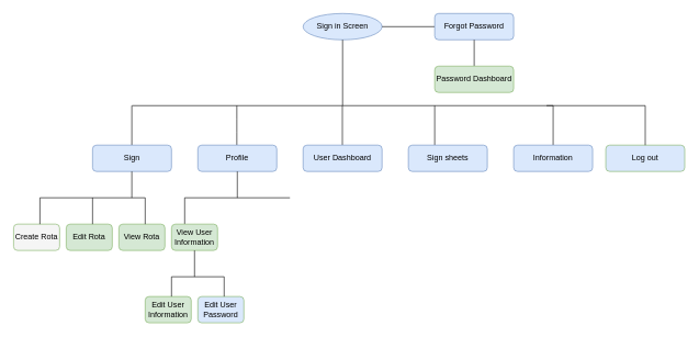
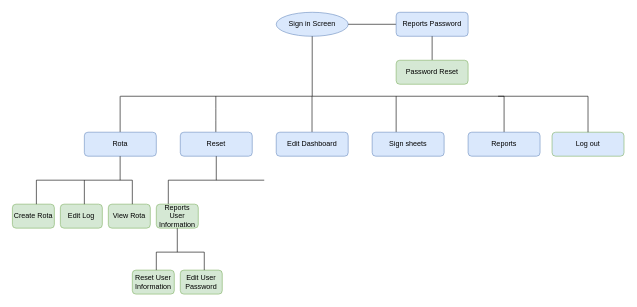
  <mxCell id="0" />
  <mxCell id="1" parent="0" />
  <mxCell id="2" value="Sign in Screen" style="ellipse;whiteSpace=wrap;html=1;fontSize=12;glass=0;strokeWidth=1;shadow=0;fillColor=#dae8fc;strokeColor=#6c8ebf;" parent="1" vertex="1"><mxGeometry x="460" y="20" width="120" height="40" as="geometry" /></mxCell>
  <mxCell id="3" value="" style="endArrow=none;html=1;exitX=1;exitY=0.5;exitDx=0;exitDy=0;" edge="1" parent="1" source="2"><mxGeometry width="50" height="50" relative="1" as="geometry"><mxPoint x="680" y="250" as="sourcePoint" /><mxPoint x="660" y="40" as="targetPoint" /></mxGeometry></mxCell>
- <mxCell id="4" value="Forgot Password" style="rounded=1;whiteSpace=wrap;html=1;fontSize=12;glass=0;strokeWidth=1;shadow=0;fillColor=#dae8fc;strokeColor=#6c8ebf;" vertex="1" parent="1"><mxGeometry x="660" y="20" width="120" height="40" as="geometry" /></mxCell>
+ <mxCell id="4" value="Reports Password" style="rounded=1;whiteSpace=wrap;html=1;fontSize=12;glass=0;strokeWidth=1;shadow=0;fillColor=#dae8fc;strokeColor=#6c8ebf;" vertex="1" parent="1"><mxGeometry x="660" y="20" width="120" height="40" as="geometry" /></mxCell>
  <mxCell id="5" value="" style="endArrow=none;html=1;entryX=0.5;entryY=1;entryDx=0;entryDy=0;" edge="1" parent="1" target="4"><mxGeometry width="50" height="50" relative="1" as="geometry"><mxPoint x="720" y="100" as="sourcePoint" /><mxPoint x="780" y="90" as="targetPoint" /></mxGeometry></mxCell>
- <mxCell id="6" value="Password Dashboard" style="rounded=1;whiteSpace=wrap;html=1;fontSize=12;glass=0;strokeWidth=1;shadow=0;fillColor=#d5e8d4;strokeColor=#82b366;" vertex="1" parent="1"><mxGeometry x="660" y="100" width="120" height="40" as="geometry" /></mxCell>
+ <mxCell id="6" value="Password Reset" style="rounded=1;whiteSpace=wrap;html=1;fontSize=12;glass=0;strokeWidth=1;shadow=0;fillColor=#d5e8d4;strokeColor=#82b366;" vertex="1" parent="1"><mxGeometry x="660" y="100" width="120" height="40" as="geometry" /></mxCell>
  <mxCell id="7" value="" style="endArrow=none;html=1;exitX=0.5;exitY=1;exitDx=0;exitDy=0;" edge="1" parent="1" source="2"><mxGeometry width="50" height="50" relative="1" as="geometry"><mxPoint x="590" y="50" as="sourcePoint" /><mxPoint x="520" y="160" as="targetPoint" /></mxGeometry></mxCell>
  <mxCell id="8" value="" style="endArrow=none;html=1;" edge="1" parent="1"><mxGeometry width="50" height="50" relative="1" as="geometry"><mxPoint x="200" y="160" as="sourcePoint" /><mxPoint x="520" y="160" as="targetPoint" /></mxGeometry></mxCell>
  <mxCell id="9" value="" style="endArrow=none;html=1;" edge="1" parent="1"><mxGeometry width="50" height="50" relative="1" as="geometry"><mxPoint x="520" y="160" as="sourcePoint" /><mxPoint x="840" y="160" as="targetPoint" /></mxGeometry></mxCell>
  <mxCell id="10" value="" style="endArrow=none;html=1;exitX=0.5;exitY=1;exitDx=0;exitDy=0;" edge="1" parent="1"><mxGeometry width="50" height="50" relative="1" as="geometry"><mxPoint x="199.66" y="160" as="sourcePoint" /><mxPoint x="199.66" y="220" as="targetPoint" /></mxGeometry></mxCell>
- <mxCell id="11" value="Sign" style="rounded=1;whiteSpace=wrap;html=1;fontSize=12;glass=0;strokeWidth=1;shadow=0;fillColor=#dae8fc;strokeColor=#6c8ebf;align=center;" vertex="1" parent="1"><mxGeometry x="140" y="220" width="120" height="40" as="geometry" /></mxCell>
+ <mxCell id="11" value="Rota" style="rounded=1;whiteSpace=wrap;html=1;fontSize=12;glass=0;strokeWidth=1;shadow=0;fillColor=#dae8fc;strokeColor=#6c8ebf;align=center;" vertex="1" parent="1"><mxGeometry x="140" y="220" width="120" height="40" as="geometry" /></mxCell>
  <mxCell id="12" value="" style="endArrow=none;html=1;" edge="1" parent="1"><mxGeometry width="50" height="50" relative="1" as="geometry"><mxPoint x="359.29" y="160" as="sourcePoint" /><mxPoint x="359.29" y="220" as="targetPoint" /><Array as="points"><mxPoint x="359.29" y="190" /></Array></mxGeometry></mxCell>
  <mxCell id="13" value="" style="endArrow=none;html=1;exitX=0.5;exitY=1;exitDx=0;exitDy=0;" edge="1" parent="1"><mxGeometry width="50" height="50" relative="1" as="geometry"><mxPoint x="519.71" y="160" as="sourcePoint" /><mxPoint x="519.71" y="220" as="targetPoint" /></mxGeometry></mxCell>
  <mxCell id="14" value="" style="endArrow=none;html=1;exitX=0.5;exitY=1;exitDx=0;exitDy=0;" edge="1" parent="1"><mxGeometry width="50" height="50" relative="1" as="geometry"><mxPoint x="660" y="160" as="sourcePoint" /><mxPoint x="660" y="220" as="targetPoint" /></mxGeometry></mxCell>
  <mxCell id="15" value="" style="endArrow=none;html=1;" edge="1" parent="1"><mxGeometry width="50" height="50" relative="1" as="geometry"><mxPoint x="840" y="160" as="sourcePoint" /><mxPoint x="840" y="220" as="targetPoint" /></mxGeometry></mxCell>
- <mxCell id="16" value="Profile" style="rounded=1;whiteSpace=wrap;html=1;fontSize=12;glass=0;strokeWidth=1;shadow=0;fillColor=#dae8fc;strokeColor=#6c8ebf;" vertex="1" parent="1"><mxGeometry y="220" width="120" height="40" as="geometry" x="300" /></mxCell>
- <mxCell id="17" value="User Dashboard" style="rounded=1;whiteSpace=wrap;html=1;fontSize=12;glass=0;strokeWidth=1;shadow=0;fillColor=#dae8fc;strokeColor=#6c8ebf;" vertex="1" parent="1"><mxGeometry x="460" y="220" width="120" height="40" as="geometry" /></mxCell>
+ <mxCell id="16" value="Reset" style="rounded=1;whiteSpace=wrap;html=1;fontSize=12;glass=0;strokeWidth=1;shadow=0;fillColor=#dae8fc;strokeColor=#6c8ebf;" vertex="1" parent="1"><mxGeometry y="220" width="120" height="40" as="geometry" x="300" /></mxCell>
+ <mxCell id="17" value="Edit Dashboard" style="rounded=1;whiteSpace=wrap;html=1;fontSize=12;glass=0;strokeWidth=1;shadow=0;fillColor=#dae8fc;strokeColor=#6c8ebf;" vertex="1" parent="1"><mxGeometry x="460" y="220" width="120" height="40" as="geometry" /></mxCell>
  <mxCell id="18" value="Sign sheets" style="rounded=1;whiteSpace=wrap;html=1;fontSize=12;glass=0;strokeWidth=1;shadow=0;fillColor=#dae8fc;strokeColor=#6c8ebf;" vertex="1" parent="1"><mxGeometry x="620" y="220" width="120" height="40" as="geometry" /></mxCell>
- <mxCell id="19" value="Information" style="rounded=1;whiteSpace=wrap;html=1;fontSize=12;glass=0;strokeWidth=1;shadow=0;fillColor=#dae8fc;strokeColor=#6c8ebf;" vertex="1" parent="1"><mxGeometry x="780" y="220" width="120" height="40" as="geometry" /></mxCell>
+ <mxCell id="19" value="Reports" style="rounded=1;whiteSpace=wrap;html=1;fontSize=12;glass=0;strokeWidth=1;shadow=0;fillColor=#dae8fc;strokeColor=#6c8ebf;" vertex="1" parent="1"><mxGeometry x="780" y="220" width="120" height="40" as="geometry" /></mxCell>
  <mxCell id="20" value="" style="endArrow=none;html=1;" edge="1" parent="1"><mxGeometry width="50" height="50" relative="1" as="geometry"><mxPoint x="830" y="160" as="sourcePoint" /><mxPoint x="980" y="160" as="targetPoint" /></mxGeometry></mxCell>
  <mxCell id="21" value="Log out" style="rounded=1;whiteSpace=wrap;html=1;fontSize=12;glass=0;strokeWidth=1;shadow=0;fillColor=#dae8fc;strokeColor=#82b366;" vertex="1" parent="1"><mxGeometry x="920" y="220" width="120" height="40" as="geometry" /></mxCell>
  <mxCell id="22" value="" style="endArrow=none;html=1;" edge="1" parent="1"><mxGeometry width="50" height="50" relative="1" as="geometry"><mxPoint x="980" y="160" as="sourcePoint" /><mxPoint x="980" y="220" as="targetPoint" /></mxGeometry></mxCell>
  <mxCell id="23" value="" style="endArrow=none;html=1;" edge="1" parent="1"><mxGeometry width="50" height="50" relative="1" as="geometry"><mxPoint x="199.66" y="260" as="sourcePoint" /><mxPoint x="199.66" y="300" as="targetPoint" /></mxGeometry></mxCell>
- <mxCell id="24" value="Create Rota" style="rounded=1;whiteSpace=wrap;html=1;fontSize=12;glass=0;strokeWidth=1;shadow=0;fillColor=#f5f5f5;strokeColor=#82b366;align=center;" vertex="1" parent="1"><mxGeometry x="20" y="340" width="70" height="40" as="geometry" /></mxCell>
- <mxCell id="25" value="Edit Rota" style="rounded=1;whiteSpace=wrap;html=1;fontSize=12;glass=0;strokeWidth=1;shadow=0;fillColor=#d5e8d4;strokeColor=#82b366;align=center;" vertex="1" parent="1"><mxGeometry x="100" y="340" width="70" height="40" as="geometry" /></mxCell>
+ <mxCell id="24" value="Create Rota" style="rounded=1;whiteSpace=wrap;html=1;fontSize=12;glass=0;strokeWidth=1;shadow=0;fillColor=#d5e8d4;strokeColor=#82b366;align=center;" vertex="1" parent="1"><mxGeometry x="20" y="340" width="70" height="40" as="geometry" /></mxCell>
+ <mxCell id="25" value="Edit Log" style="rounded=1;whiteSpace=wrap;html=1;fontSize=12;glass=0;strokeWidth=1;shadow=0;fillColor=#d5e8d4;strokeColor=#82b366;align=center;" vertex="1" parent="1"><mxGeometry x="100" y="340" width="70" height="40" as="geometry" /></mxCell>
  <mxCell id="26" value="View Rota" style="rounded=1;whiteSpace=wrap;html=1;fontSize=12;glass=0;strokeWidth=1;shadow=0;fillColor=#d5e8d4;strokeColor=#82b366;align=center;" vertex="1" parent="1"><mxGeometry x="180" y="340" width="70" height="40" as="geometry" /></mxCell>
  <mxCell id="27" value="" style="endArrow=none;html=1;" edge="1" parent="1"><mxGeometry width="50" height="50" relative="1" as="geometry"><mxPoint x="60" y="300" as="sourcePoint" /><mxPoint x="220" y="300" as="targetPoint" /></mxGeometry></mxCell>
  <mxCell id="28" value="" style="endArrow=none;html=1;" edge="1" parent="1"><mxGeometry width="50" height="50" relative="1" as="geometry"><mxPoint x="220" y="300" as="sourcePoint" /><mxPoint x="220" y="340" as="targetPoint" /></mxGeometry></mxCell>
  <mxCell id="29" value="" style="endArrow=none;html=1;" edge="1" parent="1"><mxGeometry width="50" height="50" relative="1" as="geometry"><mxPoint x="140" y="300" as="sourcePoint" /><mxPoint x="140" y="340" as="targetPoint" /></mxGeometry></mxCell>
  <mxCell id="30" value="" style="endArrow=none;html=1;" edge="1" parent="1"><mxGeometry width="50" height="50" relative="1" as="geometry"><mxPoint x="60" y="300" as="sourcePoint" /><mxPoint x="60" y="340" as="targetPoint" /></mxGeometry></mxCell>
  <mxCell id="31" value="" style="endArrow=none;html=1;exitX=0.5;exitY=1;exitDx=0;exitDy=0;" edge="1" parent="1" source="16"><mxGeometry width="50" height="50" relative="1" as="geometry"><mxPoint x="209.66" y="270" as="sourcePoint" /><mxPoint x="360" y="300" as="targetPoint" /></mxGeometry></mxCell>
  <mxCell id="32" value="" style="endArrow=none;html=1;" edge="1" parent="1"><mxGeometry width="50" height="50" relative="1" as="geometry"><mxPoint x="280" y="300" as="sourcePoint" /><mxPoint x="440" y="300" as="targetPoint" /></mxGeometry></mxCell>
  <mxCell id="33" value="" style="endArrow=none;html=1;" edge="1" parent="1"><mxGeometry width="50" height="50" relative="1" as="geometry"><mxPoint x="280" y="300" as="sourcePoint" /><mxPoint x="280" y="340" as="targetPoint" /></mxGeometry></mxCell>
- <mxCell id="34" value="View User Information" style="rounded=1;whiteSpace=wrap;html=1;fontSize=12;glass=0;strokeWidth=1;shadow=0;fillColor=#d5e8d4;strokeColor=#82b366;align=center;" vertex="1" parent="1"><mxGeometry x="260" y="340" width="70" height="40" as="geometry" /></mxCell>
+ <mxCell id="34" value="Reports User Information" style="rounded=1;whiteSpace=wrap;html=1;fontSize=12;glass=0;strokeWidth=1;shadow=0;fillColor=#d5e8d4;strokeColor=#82b366;align=center;" vertex="1" parent="1"><mxGeometry x="260" y="340" width="70" height="40" as="geometry" /></mxCell>
  <mxCell id="35" value="" style="endArrow=none;html=1;" edge="1" parent="1"><mxGeometry width="50" height="50" relative="1" as="geometry"><mxPoint x="290" y="400" as="sourcePoint" /><mxPoint x="290" y="400" as="targetPoint" /></mxGeometry></mxCell>
  <mxCell id="36" value="" style="endArrow=none;html=1;entryX=0.5;entryY=1;entryDx=0;entryDy=0;" edge="1" parent="1" target="34"><mxGeometry width="50" height="50" relative="1" as="geometry"><mxPoint x="295" y="420" as="sourcePoint" /><mxPoint x="300" y="360" as="targetPoint" /></mxGeometry></mxCell>
- <mxCell id="37" value="Edit User Information" style="rounded=1;whiteSpace=wrap;html=1;fontSize=12;glass=0;strokeWidth=1;shadow=0;fillColor=#d5e8d4;strokeColor=#82b366;align=center;" vertex="1" parent="1"><mxGeometry x="220" y="450" width="70" height="40" as="geometry" /></mxCell>
- <mxCell id="38" value="Edit User Password" style="rounded=1;whiteSpace=wrap;html=1;fontSize=12;glass=0;strokeWidth=1;shadow=0;fillColor=#dae8fc;strokeColor=#82b366;align=center;" vertex="1" parent="1"><mxGeometry y="450" width="70" height="40" as="geometry" x="300" /></mxCell>
+ <mxCell id="37" value="Reset User Information" style="rounded=1;whiteSpace=wrap;html=1;fontSize=12;glass=0;strokeWidth=1;shadow=0;fillColor=#d5e8d4;strokeColor=#82b366;align=center;" vertex="1" parent="1"><mxGeometry x="220" y="450" width="70" height="40" as="geometry" /></mxCell>
+ <mxCell id="38" value="Edit User Password" style="rounded=1;whiteSpace=wrap;html=1;fontSize=12;glass=0;strokeWidth=1;shadow=0;fillColor=#d5e8d4;strokeColor=#82b366;align=center;" vertex="1" parent="1"><mxGeometry y="450" width="70" height="40" as="geometry" x="300" /></mxCell>
  <mxCell id="39" value="" style="endArrow=none;html=1;" edge="1" parent="1"><mxGeometry width="50" height="50" relative="1" as="geometry"><mxPoint x="340" y="420" as="sourcePoint" /><mxPoint x="260" y="420" as="targetPoint" /></mxGeometry></mxCell>
  <mxCell id="40" value="" style="endArrow=none;html=1;entryX=0.5;entryY=1;entryDx=0;entryDy=0;" edge="1" parent="1"><mxGeometry width="50" height="50" relative="1" as="geometry"><mxPoint x="260" y="450" as="sourcePoint" /><mxPoint x="260" y="420" as="targetPoint" /></mxGeometry></mxCell>
  <mxCell id="41" value="" style="endArrow=none;html=1;entryX=0.5;entryY=1;entryDx=0;entryDy=0;" edge="1" parent="1"><mxGeometry width="50" height="50" relative="1" as="geometry"><mxPoint x="340" y="450" as="sourcePoint" /><mxPoint x="340" y="420" as="targetPoint" /></mxGeometry></mxCell>
